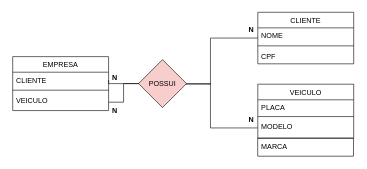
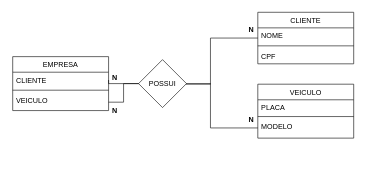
  <mxCell id="0" />
  <mxCell id="1" parent="0" />
  <mxCell id="2" value="" style="edgeStyle=orthogonalEdgeStyle;rounded=0;orthogonalLoop=1;jettySize=auto;html=1;endArrow=none;endFill=0;" edge="1" parent="1" source="21" target="7"><mxGeometry relative="1" as="geometry"><Array as="points"><mxPoint x="350" y="140" /><mxPoint x="350" y="63" /></Array></mxGeometry></mxCell>
  <mxCell id="3" value="EMPRESA" style="swimlane;fontStyle=0;align=center;verticalAlign=top;childLayout=stackLayout;horizontal=1;startSize=26;horizontalStack=0;resizeParent=1;resizeLast=0;collapsible=1;marginBottom=0;rounded=0;shadow=0;strokeWidth=1;" parent="1" vertex="1"><mxGeometry x="20" y="94" width="160" height="90" as="geometry"><mxRectangle x="230" y="140" width="160" height="26" as="alternateBounds" /></mxGeometry></mxCell>
  <mxCell id="4" value="CLIENTE" style="text;align=left;verticalAlign=top;spacingLeft=4;spacingRight=4;overflow=hidden;rotatable=0;points=[[0,0.5],[1,0.5]];portConstraint=eastwest;" parent="3" vertex="1"><mxGeometry y="26" width="160" height="26" as="geometry" /></mxCell>
  <mxCell id="5" value="" style="line;html=1;strokeWidth=1;align=left;verticalAlign=middle;spacingTop=-1;spacingLeft=3;spacingRight=3;rotatable=0;labelPosition=right;points=[];portConstraint=eastwest;" parent="3" vertex="1"><mxGeometry y="52" width="160" height="8" as="geometry" /></mxCell>
  <mxCell id="6" value="VEICULO" style="text;align=left;verticalAlign=top;spacingLeft=4;spacingRight=4;overflow=hidden;rotatable=0;points=[[0,0.5],[1,0.5]];portConstraint=eastwest;rounded=0;shadow=0;html=0;" parent="3" vertex="1"><mxGeometry y="60" width="160" height="26" as="geometry" /></mxCell>
  <mxCell id="7" value="CLIENTE" style="swimlane;fontStyle=0;align=center;verticalAlign=top;childLayout=stackLayout;horizontal=1;startSize=26;horizontalStack=0;resizeParent=1;resizeLast=0;collapsible=1;marginBottom=0;rounded=0;shadow=0;strokeWidth=1;" vertex="1" parent="1"><mxGeometry x="429" y="20" width="160" height="86" as="geometry"><mxRectangle x="230" y="140" width="160" height="26" as="alternateBounds" /></mxGeometry></mxCell>
  <mxCell id="8" value="NOME" style="text;align=left;verticalAlign=top;spacingLeft=4;spacingRight=4;overflow=hidden;rotatable=0;points=[[0,0.5],[1,0.5]];portConstraint=eastwest;" vertex="1" parent="7"><mxGeometry y="26" width="160" height="26" as="geometry" /></mxCell>
  <mxCell id="9" value="" style="line;html=1;strokeWidth=1;align=left;verticalAlign=middle;spacingTop=-1;spacingLeft=3;spacingRight=3;rotatable=0;labelPosition=right;points=[];portConstraint=eastwest;" vertex="1" parent="7"><mxGeometry y="52" width="160" height="8" as="geometry" /></mxCell>
  <mxCell id="10" value="CPF" style="text;align=left;verticalAlign=top;spacingLeft=4;spacingRight=4;overflow=hidden;rotatable=0;points=[[0,0.5],[1,0.5]];portConstraint=eastwest;" vertex="1" parent="7"><mxGeometry y="60" width="160" height="26" as="geometry" /></mxCell>
  <mxCell id="11" value="VEICULO" style="swimlane;fontStyle=0;align=center;verticalAlign=top;childLayout=stackLayout;horizontal=1;startSize=26;horizontalStack=0;resizeParent=1;resizeLast=0;collapsible=1;marginBottom=0;rounded=0;shadow=0;strokeWidth=1;" vertex="1" parent="1"><mxGeometry x="429" y="140" width="160" height="90" as="geometry"><mxRectangle x="230" y="140" width="160" height="26" as="alternateBounds" /></mxGeometry></mxCell>
  <mxCell id="12" value="PLACA" style="text;align=left;verticalAlign=top;spacingLeft=4;spacingRight=4;overflow=hidden;rotatable=0;points=[[0,0.5],[1,0.5]];portConstraint=eastwest;" vertex="1" parent="11"><mxGeometry y="26" width="160" height="24" as="geometry" /></mxCell>
  <mxCell id="13" value="" style="line;html=1;strokeWidth=1;align=left;verticalAlign=middle;spacingTop=-1;spacingLeft=3;spacingRight=3;rotatable=0;labelPosition=right;points=[];portConstraint=eastwest;" vertex="1" parent="11"><mxGeometry y="50" width="160" height="8" as="geometry" /></mxCell>
  <mxCell id="14" value="MODELO" style="text;align=left;verticalAlign=top;spacingLeft=4;spacingRight=4;overflow=hidden;rotatable=0;points=[[0,0.5],[1,0.5]];portConstraint=eastwest;" vertex="1" parent="11"><mxGeometry y="58" width="160" height="30" as="geometry" /></mxCell>
- <mxCell id="15" value="MARCA" style="text;align=left;verticalAlign=top;spacingLeft=4;spacingRight=4;overflow=hidden;rotatable=0;points=[[0,0.5],[1,0.5]];portConstraint=eastwest;strokeColor=#000000;" vertex="1" parent="1"><mxGeometry x="429" y="230" width="160" height="30" as="geometry" /></mxCell>
  <mxCell id="16" style="edgeStyle=orthogonalEdgeStyle;rounded=0;orthogonalLoop=1;jettySize=auto;html=1;exitX=1;exitY=0.5;exitDx=0;exitDy=0;entryX=0;entryY=0.5;entryDx=0;entryDy=0;endArrow=none;endFill=0;" edge="1" parent="1" source="4" target="14"><mxGeometry relative="1" as="geometry"><Array as="points"><mxPoint x="350" y="139" /><mxPoint x="350" y="213" /></Array></mxGeometry></mxCell>
  <mxCell id="17" value="&lt;b&gt;N&lt;/b&gt;" style="text;html=1;strokeColor=none;fillColor=none;align=center;verticalAlign=middle;whiteSpace=wrap;rounded=0;" vertex="1" parent="1"><mxGeometry x="180" y="120" width="21" height="20" as="geometry" /></mxCell>
  <mxCell id="18" value="&lt;b&gt;N&lt;/b&gt;" style="text;html=1;strokeColor=none;fillColor=none;align=center;verticalAlign=middle;whiteSpace=wrap;rounded=0;" vertex="1" parent="1"><mxGeometry x="180" y="175" width="21" height="20" as="geometry" /></mxCell>
  <mxCell id="19" value="&lt;b&gt;N&lt;/b&gt;" style="text;html=1;strokeColor=none;fillColor=none;align=center;verticalAlign=middle;whiteSpace=wrap;rounded=0;" vertex="1" parent="1"><mxGeometry x="408" y="190" width="21" height="20" as="geometry" /></mxCell>
  <mxCell id="20" value="&lt;b&gt;N&lt;/b&gt;" style="text;html=1;strokeColor=none;fillColor=none;align=center;verticalAlign=middle;whiteSpace=wrap;rounded=0;" vertex="1" parent="1"><mxGeometry x="408" y="40" width="21" height="20" as="geometry" /></mxCell>
- <mxCell id="21" value="POSSUI" style="rhombus;whiteSpace=wrap;html=1;strokeColor=#000000;fillColor=#f8cecc;" vertex="1" parent="1"><mxGeometry x="230" y="99" width="80" height="80" as="geometry" /></mxCell>
+ <mxCell id="21" value="POSSUI" style="rhombus;whiteSpace=wrap;html=1;strokeColor=#000000;" vertex="1" parent="1"><mxGeometry x="230" y="99" width="80" height="80" as="geometry" /></mxCell>
  <mxCell id="22" value="" style="edgeStyle=orthogonalEdgeStyle;rounded=0;orthogonalLoop=1;jettySize=auto;html=1;endArrow=none;endFill=0;" edge="1" parent="1" source="3" target="21"><mxGeometry relative="1" as="geometry"><mxPoint x="180" y="140" as="sourcePoint" /><mxPoint x="429" y="63" as="targetPoint" /><Array as="points"><mxPoint x="205" y="170" /><mxPoint x="205" y="139" /></Array></mxGeometry></mxCell>
